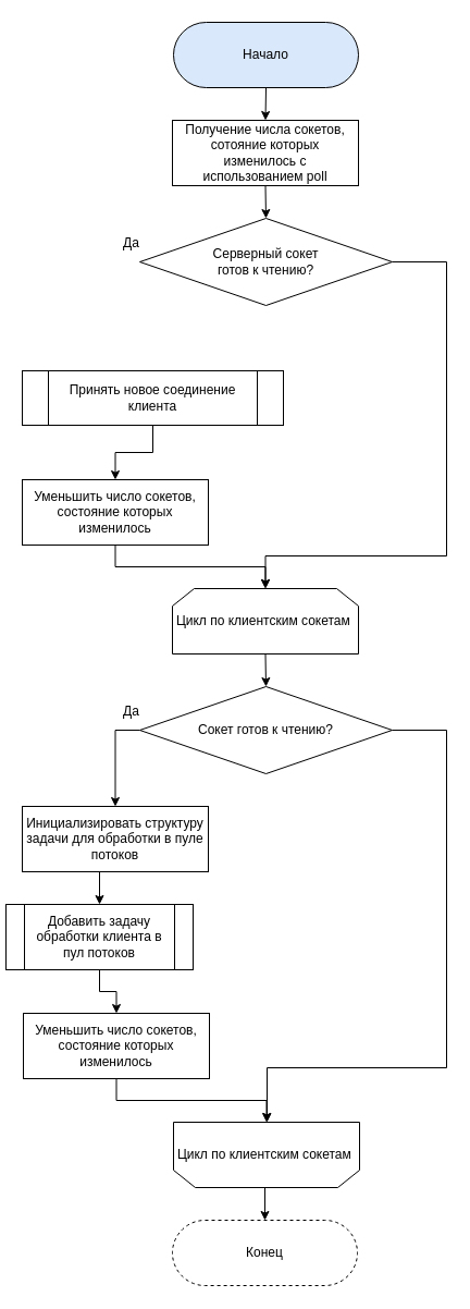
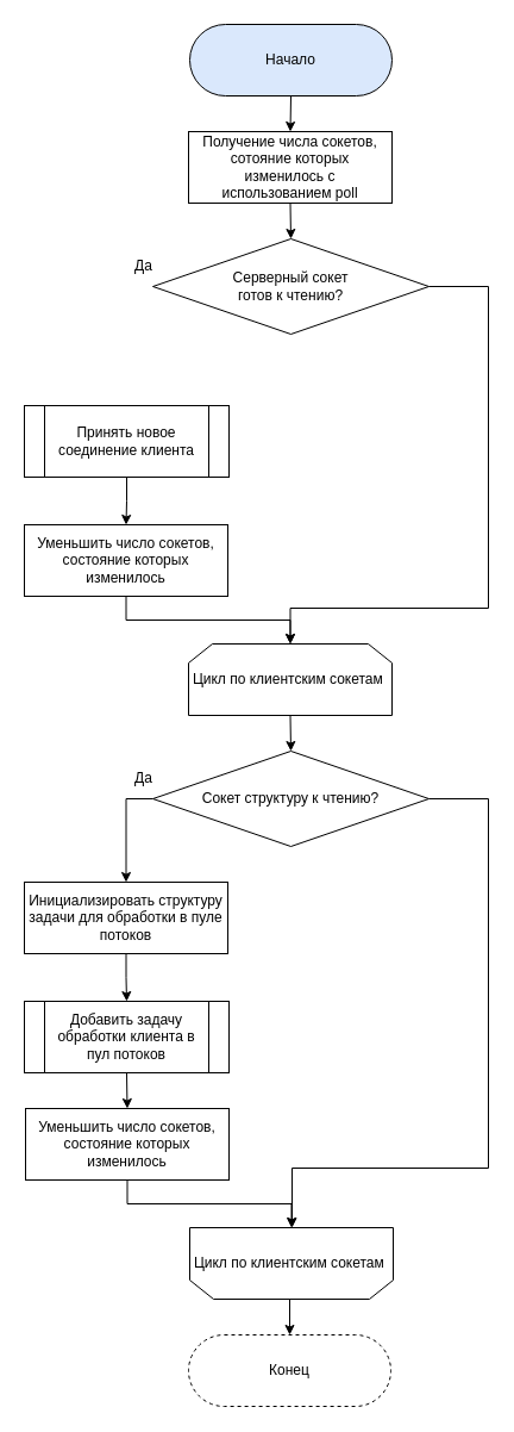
  <mxCell id="0" />
  <mxCell id="1" parent="0" />
  <mxCell id="2" style="edgeStyle=orthogonalEdgeStyle;rounded=0;orthogonalLoop=1;jettySize=auto;html=1;exitX=0.5;exitY=1;exitDx=0;exitDy=0;entryX=0.5;entryY=0;entryDx=0;entryDy=0;" edge="1" parent="1" source="3" target="7"><mxGeometry relative="1" as="geometry" /></mxCell>
  <mxCell id="3" value="Начало" style="rounded=1;whiteSpace=wrap;html=1;absoluteArcSize=1;arcSize=200;fillColor=#dae8fc;" vertex="1" parent="1"><mxGeometry x="159" width="170" height="60" as="geometry" y="20" /></mxCell>
  <mxCell id="4" style="edgeStyle=orthogonalEdgeStyle;rounded=0;orthogonalLoop=1;jettySize=auto;html=1;exitX=0.5;exitY=1;exitDx=0;exitDy=0;entryX=0.5;entryY=0;entryDx=0;entryDy=0;" edge="1" parent="1" source="5" target="16"><mxGeometry relative="1" as="geometry" /></mxCell>
  <mxCell id="5" value="Цикл по клиентским сокетам&amp;nbsp;" style="shape=loopLimit;whiteSpace=wrap;html=1;" vertex="1" parent="1"><mxGeometry x="158" y="540" width="171" height="60" as="geometry" /></mxCell>
  <mxCell id="6" style="edgeStyle=orthogonalEdgeStyle;rounded=0;orthogonalLoop=1;jettySize=auto;html=1;exitX=0.5;exitY=1;exitDx=0;exitDy=0;entryX=0.5;entryY=0;entryDx=0;entryDy=0;" edge="1" parent="1" source="7" target="9"><mxGeometry relative="1" as="geometry" /></mxCell>
  <mxCell id="7" value="Получение числа сокетов, сотояние которых изменилось с использованием poll" style="rounded=0;whiteSpace=wrap;html=1;" vertex="1" parent="1"><mxGeometry x="158" y="110" width="171" height="60" as="geometry" /></mxCell>
  <mxCell id="8" style="edgeStyle=orthogonalEdgeStyle;rounded=0;orthogonalLoop=1;jettySize=auto;html=1;exitX=1;exitY=0.5;exitDx=0;exitDy=0;entryX=0.5;entryY=0;entryDx=0;entryDy=0;" edge="1" parent="1" source="9" target="5"><mxGeometry relative="1" as="geometry"><Array as="points"><mxPoint x="410" y="240" /><mxPoint x="410" y="510" /><mxPoint x="244" y="510" /></Array></mxGeometry></mxCell>
  <mxCell id="9" value="Серверный сокет&lt;br&gt;готов к чтению?" style="rhombus;whiteSpace=wrap;html=1;" vertex="1" parent="1"><mxGeometry x="128" y="200" width="232" height="80" as="geometry" /></mxCell>
  <mxCell id="10" style="edgeStyle=orthogonalEdgeStyle;rounded=0;orthogonalLoop=1;jettySize=auto;html=1;exitX=0.5;exitY=1;exitDx=0;exitDy=0;entryX=0.5;entryY=0;entryDx=0;entryDy=0;" edge="1" parent="1" source="11" target="13"><mxGeometry relative="1" as="geometry" /></mxCell>
- <mxCell id="11" value="Принять новое соединение клиента" style="shape=process;whiteSpace=wrap;html=1;backgroundOutline=1;" vertex="1" parent="1"><mxGeometry x="20" y="340" width="240" height="50" as="geometry" /></mxCell>
+ <mxCell id="11" value="Принять новое соединение клиента" style="shape=process;whiteSpace=wrap;html=1;backgroundOutline=1;" vertex="1" parent="1"><mxGeometry x="20" y="340" width="172" height="60" as="geometry" /></mxCell>
  <mxCell id="12" style="edgeStyle=orthogonalEdgeStyle;rounded=0;orthogonalLoop=1;jettySize=auto;html=1;exitX=0.5;exitY=1;exitDx=0;exitDy=0;entryX=0.5;entryY=0;entryDx=0;entryDy=0;" edge="1" parent="1" source="13" target="5"><mxGeometry relative="1" as="geometry" /></mxCell>
  <mxCell id="13" value="Уменьшить число сокетов, состояние которых изменилось" style="rounded=0;whiteSpace=wrap;html=1;" vertex="1" parent="1"><mxGeometry x="20" y="440" width="171" height="60" as="geometry" /></mxCell>
  <mxCell id="14" style="edgeStyle=orthogonalEdgeStyle;rounded=0;orthogonalLoop=1;jettySize=auto;html=1;exitX=0;exitY=0.5;exitDx=0;exitDy=0;entryX=0.5;entryY=0;entryDx=0;entryDy=0;" edge="1" parent="1" source="16" target="22"><mxGeometry relative="1" as="geometry" /></mxCell>
  <mxCell id="15" style="edgeStyle=orthogonalEdgeStyle;rounded=0;orthogonalLoop=1;jettySize=auto;html=1;exitX=1;exitY=0.5;exitDx=0;exitDy=0;" edge="1" parent="1" source="16" target="20"><mxGeometry relative="1" as="geometry"><Array as="points"><mxPoint x="410" y="670" /><mxPoint x="410" y="980" /><mxPoint x="245" y="980" /></Array></mxGeometry></mxCell>
- <mxCell id="16" value="Сокет готов к чтению?" style="rhombus;whiteSpace=wrap;html=1;" vertex="1" parent="1"><mxGeometry x="128" y="630" width="232" height="80" as="geometry" /></mxCell>
+ <mxCell id="16" value="Сокет структуру к чтению?" style="rhombus;whiteSpace=wrap;html=1;" vertex="1" parent="1"><mxGeometry x="128" y="630" width="232" height="80" as="geometry" /></mxCell>
  <mxCell id="17" style="edgeStyle=orthogonalEdgeStyle;rounded=0;orthogonalLoop=1;jettySize=auto;html=1;exitX=0.5;exitY=1;exitDx=0;exitDy=0;entryX=0.5;entryY=0;entryDx=0;entryDy=0;" edge="1" parent="1" source="18" target="24"><mxGeometry relative="1" as="geometry" /></mxCell>
- <mxCell id="18" value="Добавить задачу обработки клиента в пул потоков" style="shape=process;whiteSpace=wrap;html=1;backgroundOutline=1;" vertex="1" parent="1"><mxGeometry x="5" y="830" width="172" height="60" as="geometry" /></mxCell>
+ <mxCell id="18" value="Добавить задачу обработки клиента в пул потоков" style="shape=process;whiteSpace=wrap;html=1;backgroundOutline=1;" vertex="1" parent="1"><mxGeometry x="20" y="840" width="172" height="60" as="geometry" /></mxCell>
  <mxCell id="19" style="edgeStyle=orthogonalEdgeStyle;rounded=0;orthogonalLoop=1;jettySize=auto;html=1;exitX=0.5;exitY=0;exitDx=0;exitDy=0;entryX=0.5;entryY=0;entryDx=0;entryDy=0;" edge="1" parent="1" source="20" target="25"><mxGeometry relative="1" as="geometry" /></mxCell>
  <mxCell id="20" value="Цикл по клиентским сокетам&amp;nbsp;" style="shape=loopLimit;whiteSpace=wrap;html=1;direction=west;" vertex="1" parent="1"><mxGeometry x="159" y="1030" width="171" height="60" as="geometry" /></mxCell>
  <mxCell id="21" style="edgeStyle=orthogonalEdgeStyle;rounded=0;orthogonalLoop=1;jettySize=auto;html=1;exitX=0.5;exitY=1;exitDx=0;exitDy=0;entryX=0.5;entryY=0;entryDx=0;entryDy=0;" edge="1" parent="1" source="22" target="18"><mxGeometry relative="1" as="geometry" /></mxCell>
  <mxCell id="22" value="Инициализировать структуру задачи для обработки в пуле потоков" style="rounded=0;whiteSpace=wrap;html=1;" vertex="1" parent="1"><mxGeometry x="20" y="740" width="171" height="60" as="geometry" /></mxCell>
  <mxCell id="23" style="edgeStyle=orthogonalEdgeStyle;rounded=0;orthogonalLoop=1;jettySize=auto;html=1;exitX=0.5;exitY=1;exitDx=0;exitDy=0;entryX=0.5;entryY=1;entryDx=0;entryDy=0;" edge="1" parent="1" source="24" target="20"><mxGeometry relative="1" as="geometry" /></mxCell>
  <mxCell id="24" value="Уменьшить число сокетов, состояние которых изменилось" style="rounded=0;whiteSpace=wrap;html=1;" vertex="1" parent="1"><mxGeometry x="21" y="930" width="171" height="60" as="geometry" /></mxCell>
  <mxCell id="25" value="Конец" style="rounded=1;whiteSpace=wrap;html=1;absoluteArcSize=1;arcSize=170;dashed=1;" vertex="1" parent="1"><mxGeometry x="158" y="1120" width="170" height="60" as="geometry" /></mxCell>
  <mxCell id="26" value="Да" style="text;html=1;align=center;verticalAlign=middle;resizable=0;points=[];autosize=1;strokeColor=none;fillColor=none;" vertex="1" parent="1"><mxGeometry x="100" y="208" width="40" height="30" as="geometry" /></mxCell>
  <mxCell id="27" value="Да" style="text;html=1;align=center;verticalAlign=middle;resizable=0;points=[];autosize=1;strokeColor=none;fillColor=none;" vertex="1" parent="1"><mxGeometry x="100" y="638" width="40" height="30" as="geometry" /></mxCell>
